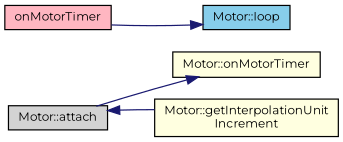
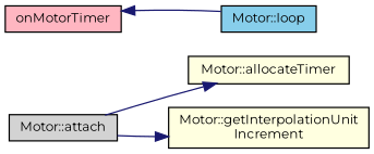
  digraph {
    fontname=Montserrat
    rankdir=LR
    node [color=black fillcolor=lightyellow fontname=Montserrat fontsize=10 shape=record style=filled]
    edge [color=midnightblue fontname=Montserrat fontsize=10 labelfontname=Helvetica labelfontsize=10 style=solid]
    n1 [fillcolor=lightgrey fontcolor=black height=0.2 label="Motor::attach" width=0.4]
-   n2 [height=0.2 label="Motor::onMotorTimer" width=0.4]
+   n2 [height=0.2 label="Motor::allocateTimer" width=0.4]
    n3 [fillcolor=lightpink height=0.2 label=onMotorTimer width=0.4]
    n4 [fillcolor=skyblue height=0.2 label="Motor::loop" width=0.4]
    n5 [height=0.2 label="Motor::getInterpolationUnit\lIncrement" width=0.4]
    n1 -> n2
-   n3 -> n4
-   n5 -> n1
+   n4 -> n3
+   n1 -> n5
  }
